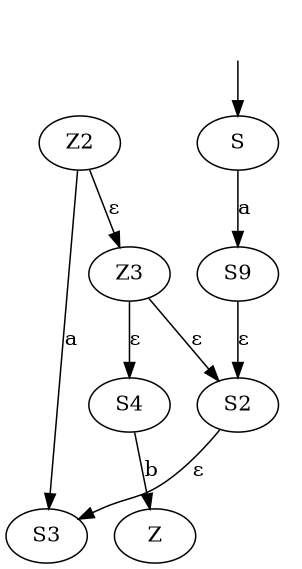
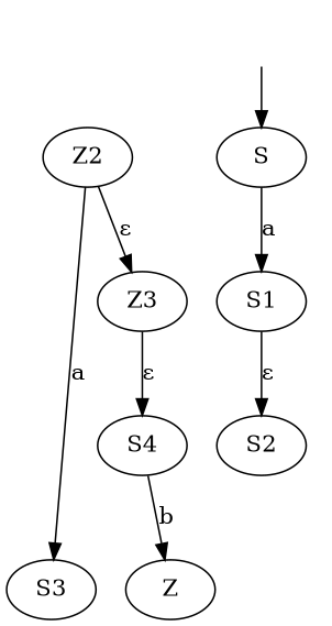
  digraph {
    fontname="DejaVu Serif"
    node [fontname="DejaVu Serif"]
    edge [fontname="DejaVu Serif"]
    NULL [style=invis]
    S
-   S1 [label=S9]
+   S1
    S2
    S3
    Z3
    S4
    Z2
    Z
    NULL -> S
    S -> S1 [label=a]
    S1 -> S2 [label="ε"]
-   S2 -> S3 [label="ε"]
-   Z3 -> S2 [label="ε"]
    Z3 -> S4 [label="ε"]
    S4 -> Z [label=b]
    Z2 -> S3 [label=a]
    Z2 -> Z3 [label="ε"]
  }
